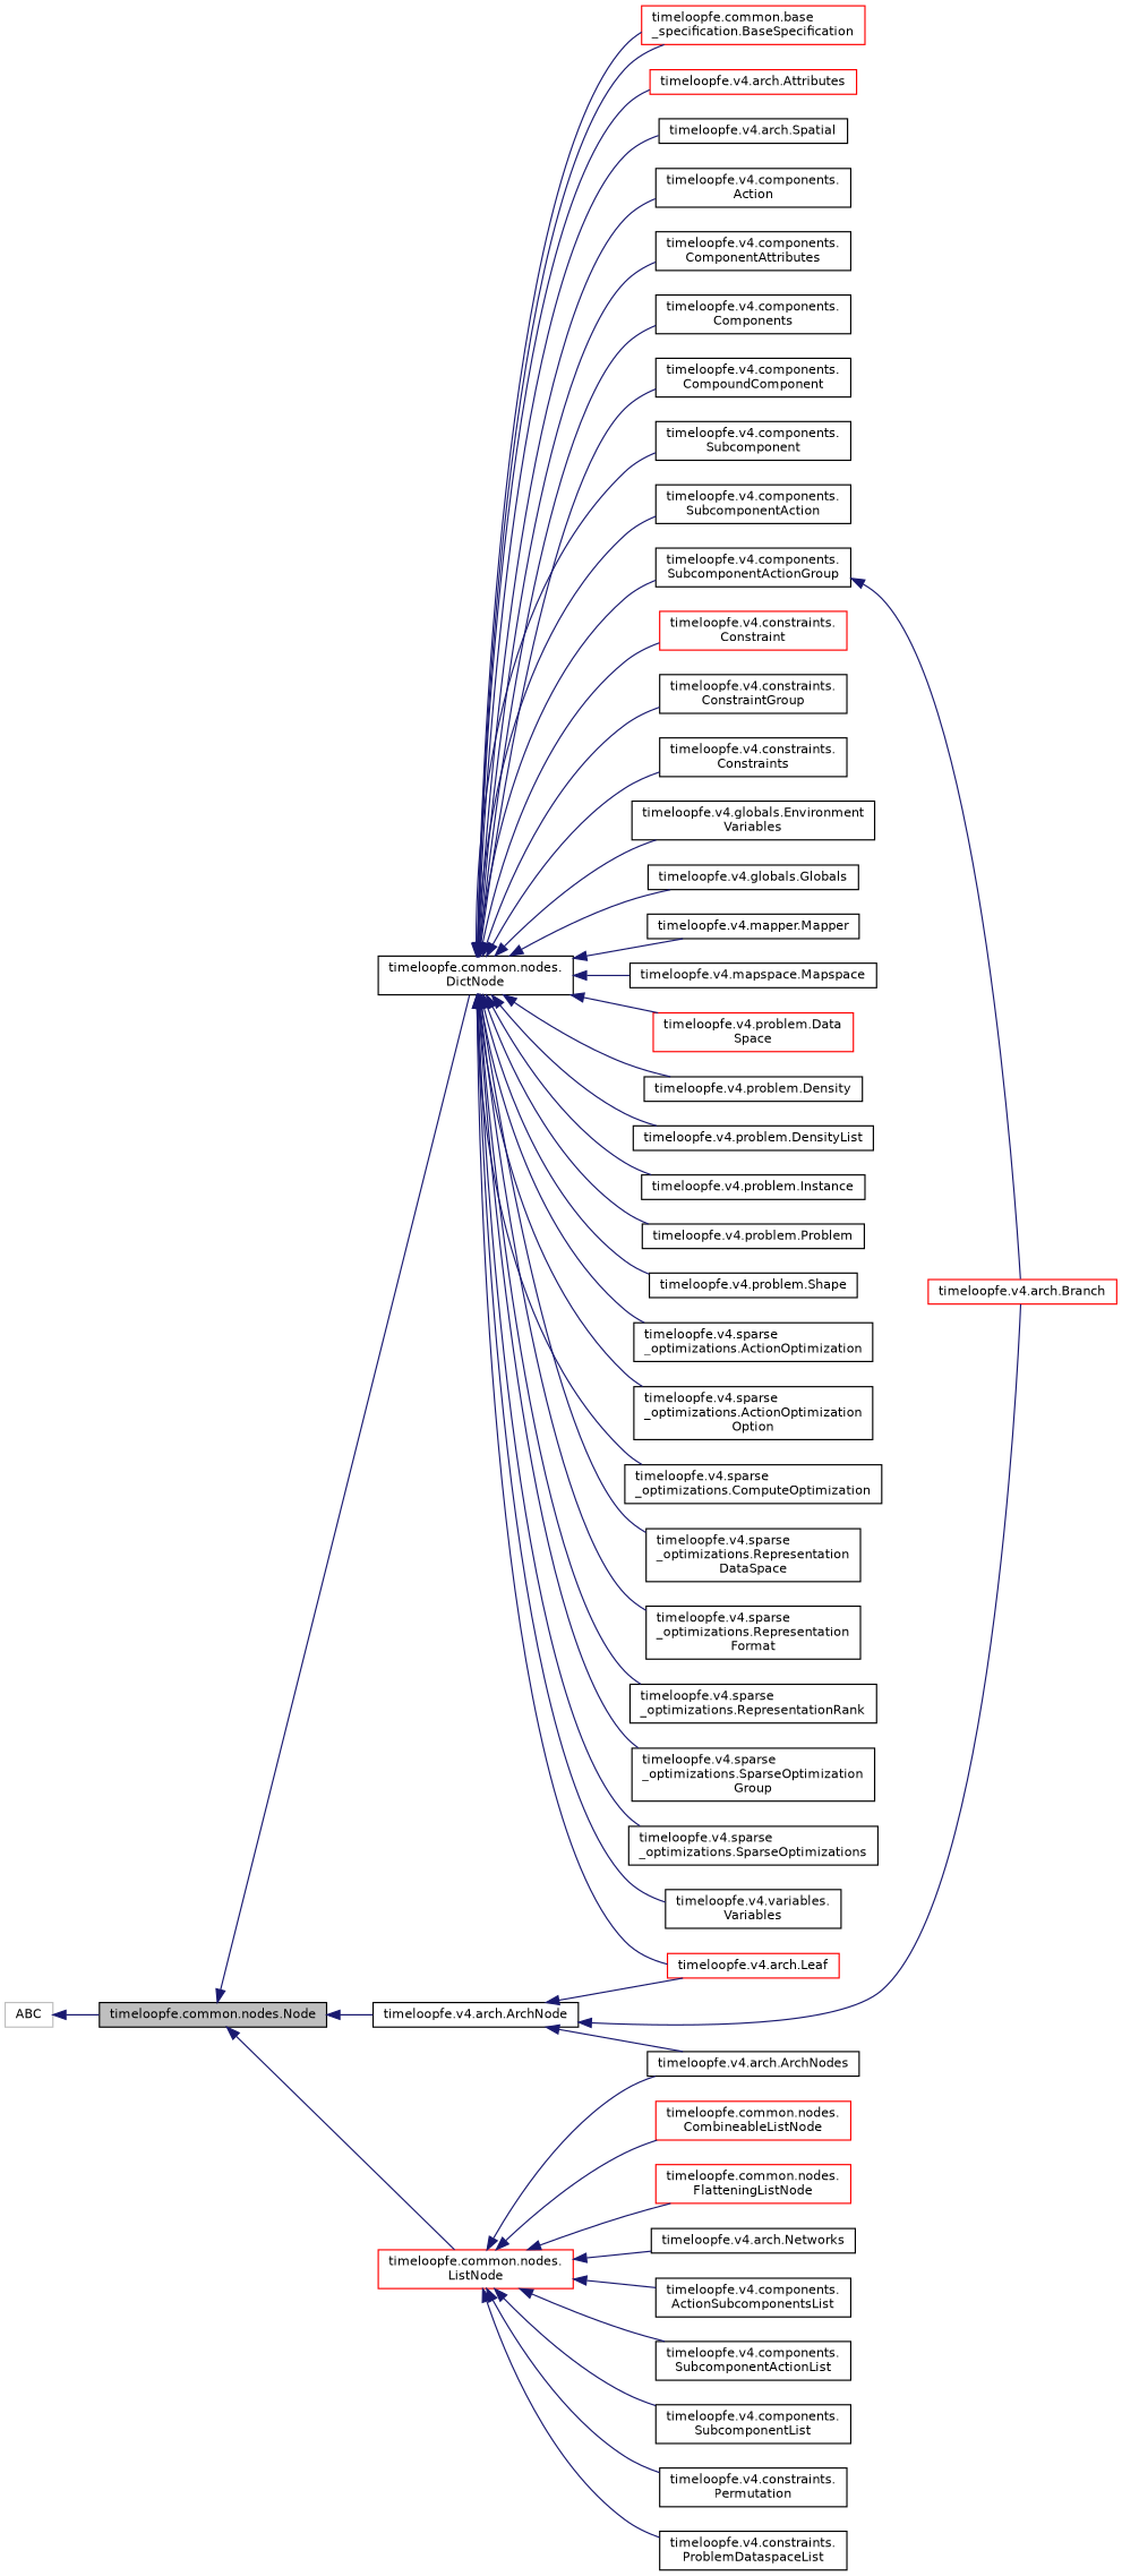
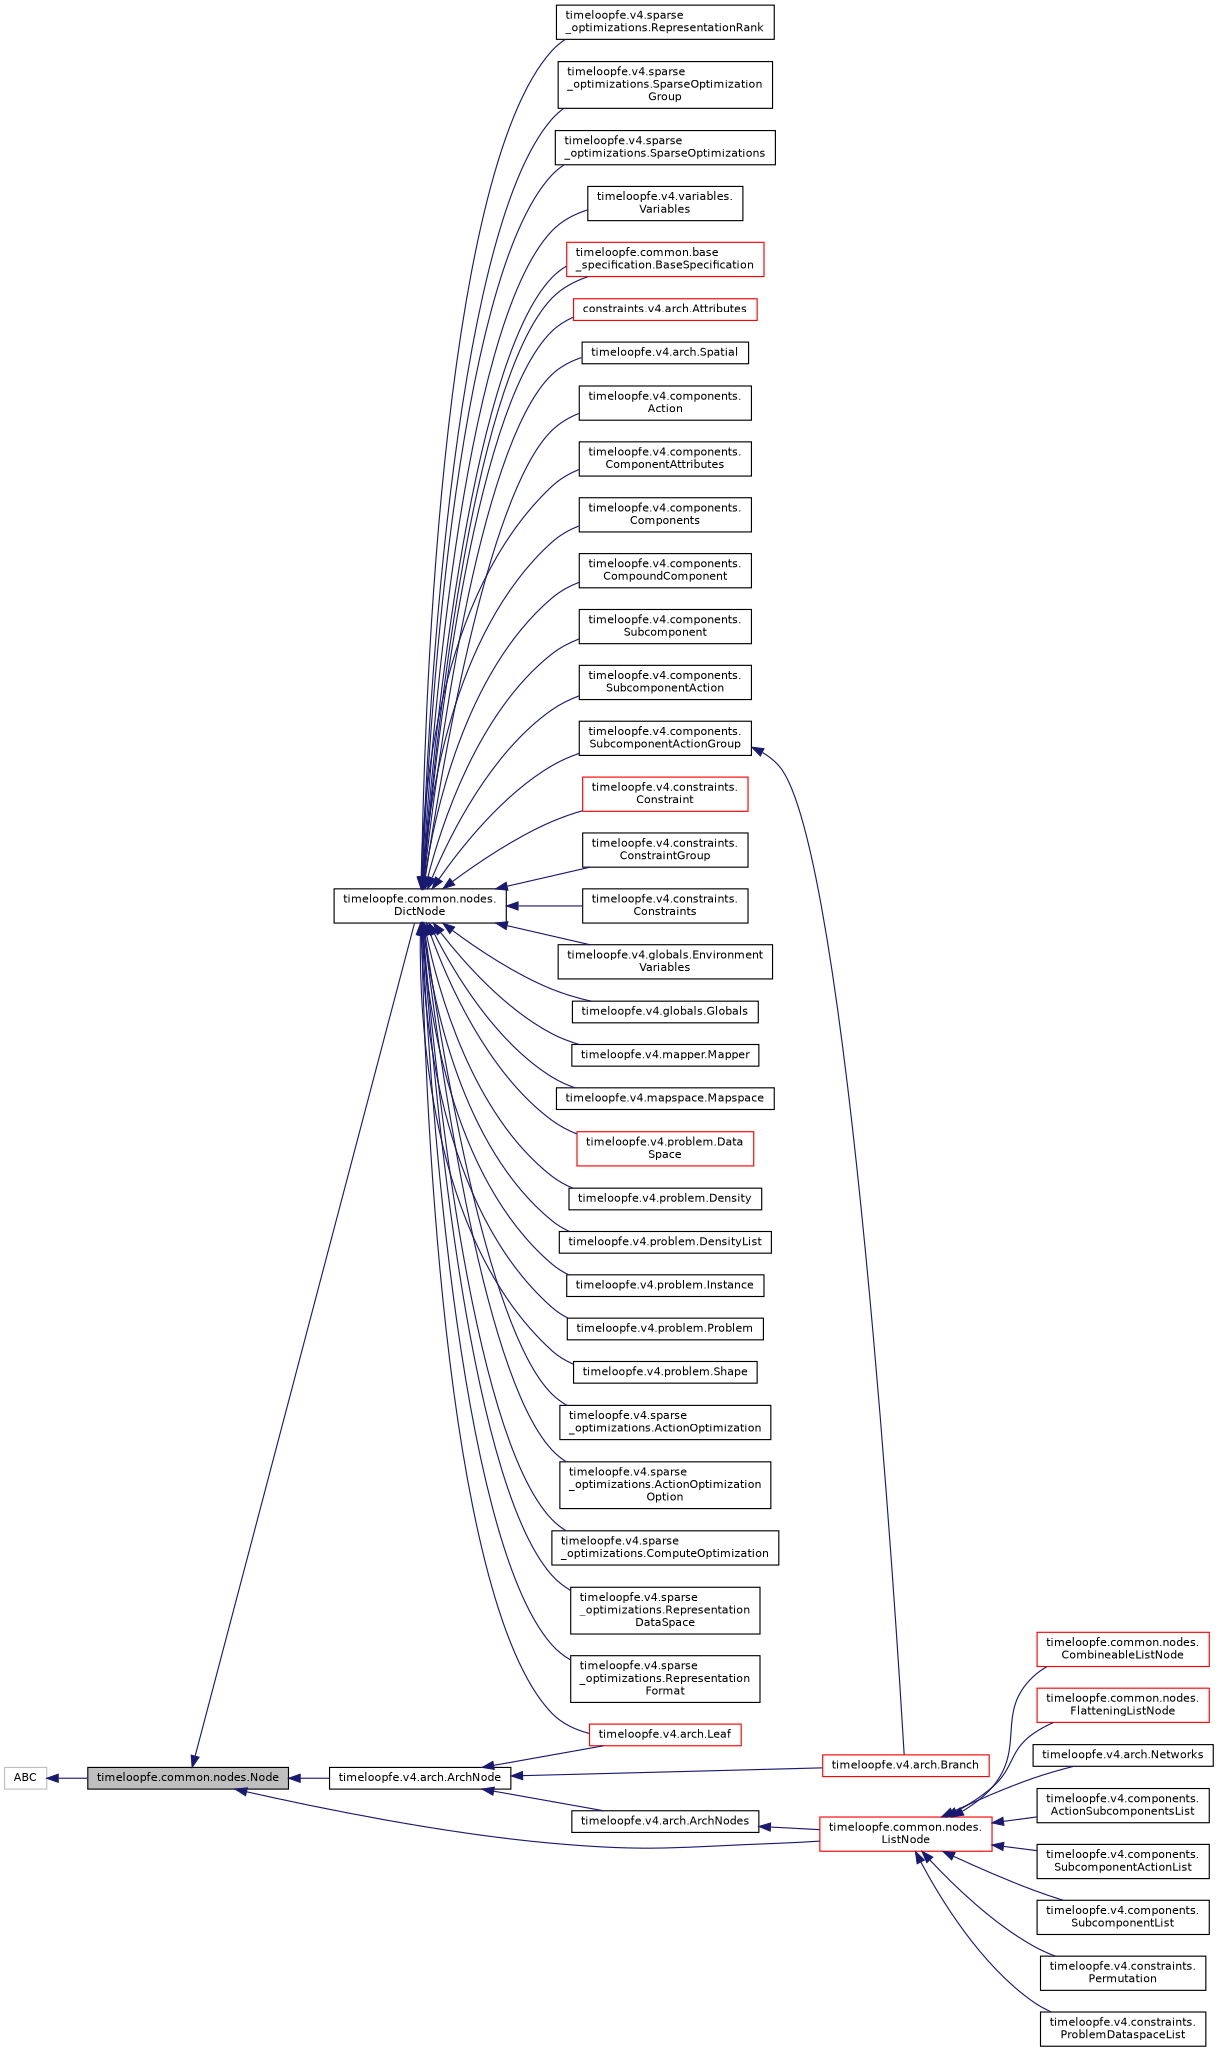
  digraph {
    rankdir=LR
    node [color=black fillcolor=white fontname=Helvetica fontsize=10 shape=record style=filled]
    edge [color=midnightblue dir=back fontname=Helvetica fontsize=10 labelfontname=Helvetica labelfontsize=10 style=solid]
    n1 [fillcolor=grey75 fontcolor=black height=0.2 label="timeloopfe.common.nodes.Node" width=0.4]
    n2 [height=0.2 label="timeloopfe.common.nodes.\lDictNode" width=0.4]
    n3 [color=red height=0.2 label="timeloopfe.common.nodes.\lListNode" width=0.4]
    n4 [height=0.2 label="timeloopfe.v4.arch.ArchNode" width=0.4]
    n5 [color=red height=0.2 label="timeloopfe.common.base\l_specification.BaseSpecification" width=0.4]
-   n6 [color=red height=0.2 label="timeloopfe.v4.arch.Attributes" width=0.4]
+   n6 [color=red height=0.2 label="constraints.v4.arch.Attributes" width=0.4]
    n7 [color=red height=0.2 label="timeloopfe.v4.arch.Leaf" width=0.4]
    n8 [height=0.2 label="timeloopfe.v4.arch.Spatial" width=0.4]
    n9 [height=0.2 label="timeloopfe.v4.components.\lAction" width=0.4]
    n10 [height=0.2 label="timeloopfe.v4.components.\lComponentAttributes" width=0.4]
    n11 [height=0.2 label="timeloopfe.v4.components.\lComponents" width=0.4]
    n12 [height=0.2 label="timeloopfe.v4.components.\lCompoundComponent" width=0.4]
    n13 [height=0.2 label="timeloopfe.v4.components.\lSubcomponent" width=0.4]
    n14 [height=0.2 label="timeloopfe.v4.components.\lSubcomponentAction" width=0.4]
    n15 [height=0.2 label="timeloopfe.v4.components.\lSubcomponentActionGroup" width=0.4]
    n16 [color=red height=0.2 label="timeloopfe.v4.constraints.\lConstraint" width=0.4]
    n17 [height=0.2 label="timeloopfe.v4.constraints.\lConstraintGroup" width=0.4]
    n18 [height=0.2 label="timeloopfe.v4.constraints.\lConstraints" width=0.4]
    n19 [height=0.2 label="timeloopfe.v4.globals.Environment\lVariables" width=0.4]
    n20 [height=0.2 label="timeloopfe.v4.globals.Globals" width=0.4]
    n21 [height=0.2 label="timeloopfe.v4.mapper.Mapper" width=0.4]
    n22 [height=0.2 label="timeloopfe.v4.mapspace.Mapspace" width=0.4]
    n23 [color=red height=0.2 label="timeloopfe.v4.problem.Data\lSpace" width=0.4]
    n24 [height=0.2 label="timeloopfe.v4.problem.Density" width=0.4]
    n25 [height=0.2 label="timeloopfe.v4.problem.DensityList" width=0.4]
    n26 [height=0.2 label="timeloopfe.v4.problem.Instance" width=0.4]
    n27 [height=0.2 label="timeloopfe.v4.problem.Problem" width=0.4]
    n28 [height=0.2 label="timeloopfe.v4.problem.Shape" width=0.4]
    n29 [height=0.2 label="timeloopfe.v4.sparse\l_optimizations.ActionOptimization" width=0.4]
    n30 [height=0.2 label="timeloopfe.v4.sparse\l_optimizations.ActionOptimization\lOption" width=0.4]
    n31 [height=0.2 label="timeloopfe.v4.sparse\l_optimizations.ComputeOptimization" width=0.4]
    n32 [height=0.2 label="timeloopfe.v4.sparse\l_optimizations.Representation\lDataSpace" width=0.4]
    n33 [height=0.2 label="timeloopfe.v4.sparse\l_optimizations.Representation\lFormat" width=0.4]
    n34 [height=0.2 label="timeloopfe.v4.sparse\l_optimizations.RepresentationRank" width=0.4]
    n35 [height=0.2 label="timeloopfe.v4.sparse\l_optimizations.SparseOptimization\lGroup" width=0.4]
    n36 [height=0.2 label="timeloopfe.v4.sparse\l_optimizations.SparseOptimizations" width=0.4]
    n37 [height=0.2 label="timeloopfe.v4.variables.\lVariables" width=0.4]
    n38 [color=red height=0.2 label="timeloopfe.common.nodes.\lCombineableListNode" width=0.4]
    n39 [color=red height=0.2 label="timeloopfe.common.nodes.\lFlatteningListNode" width=0.4]
    n40 [height=0.2 label="timeloopfe.v4.arch.ArchNodes" width=0.4]
    n41 [height=0.2 label="timeloopfe.v4.arch.Networks" width=0.4]
    n42 [height=0.2 label="timeloopfe.v4.components.\lActionSubcomponentsList" width=0.4]
    n43 [height=0.2 label="timeloopfe.v4.components.\lSubcomponentActionList" width=0.4]
    n44 [height=0.2 label="timeloopfe.v4.components.\lSubcomponentList" width=0.4]
    n45 [height=0.2 label="timeloopfe.v4.constraints.\lPermutation" width=0.4]
    n46 [height=0.2 label="timeloopfe.v4.constraints.\lProblemDataspaceList" width=0.4]
    n47 [color=red height=0.2 label="timeloopfe.v4.arch.Branch" width=0.4]
    n48 [color=grey75 height=0.2 label=ABC width=0.4]
    n1 -> n2
    n1 -> n3
    n1 -> n4
    n2 -> n5
    n2 -> n5
    n2 -> n6
    n2 -> n7
    n2 -> n8
    n2 -> n9
    n2 -> n10
    n2 -> n11
    n2 -> n12
    n2 -> n13
    n2 -> n14
    n2 -> n15
    n2 -> n16
    n2 -> n17
    n2 -> n18
    n2 -> n19
    n2 -> n20
    n2 -> n21
    n2 -> n22
    n2 -> n23
    n2 -> n24
    n2 -> n25
    n2 -> n26
    n2 -> n27
    n2 -> n28
    n2 -> n29
    n2 -> n30
    n2 -> n31
    n2 -> n32
    n2 -> n33
    n2 -> n34
    n2 -> n35
    n2 -> n36
    n2 -> n37
    n3 -> n38
    n3 -> n39
-   n3 -> n40
+   n40 -> n3
    n3 -> n41
    n3 -> n42
    n3 -> n43
    n3 -> n44
    n3 -> n45
    n3 -> n46
    n4 -> n7
    n4 -> n40
    n4 -> n47
    n15 -> n47
    n48 -> n1
  }
